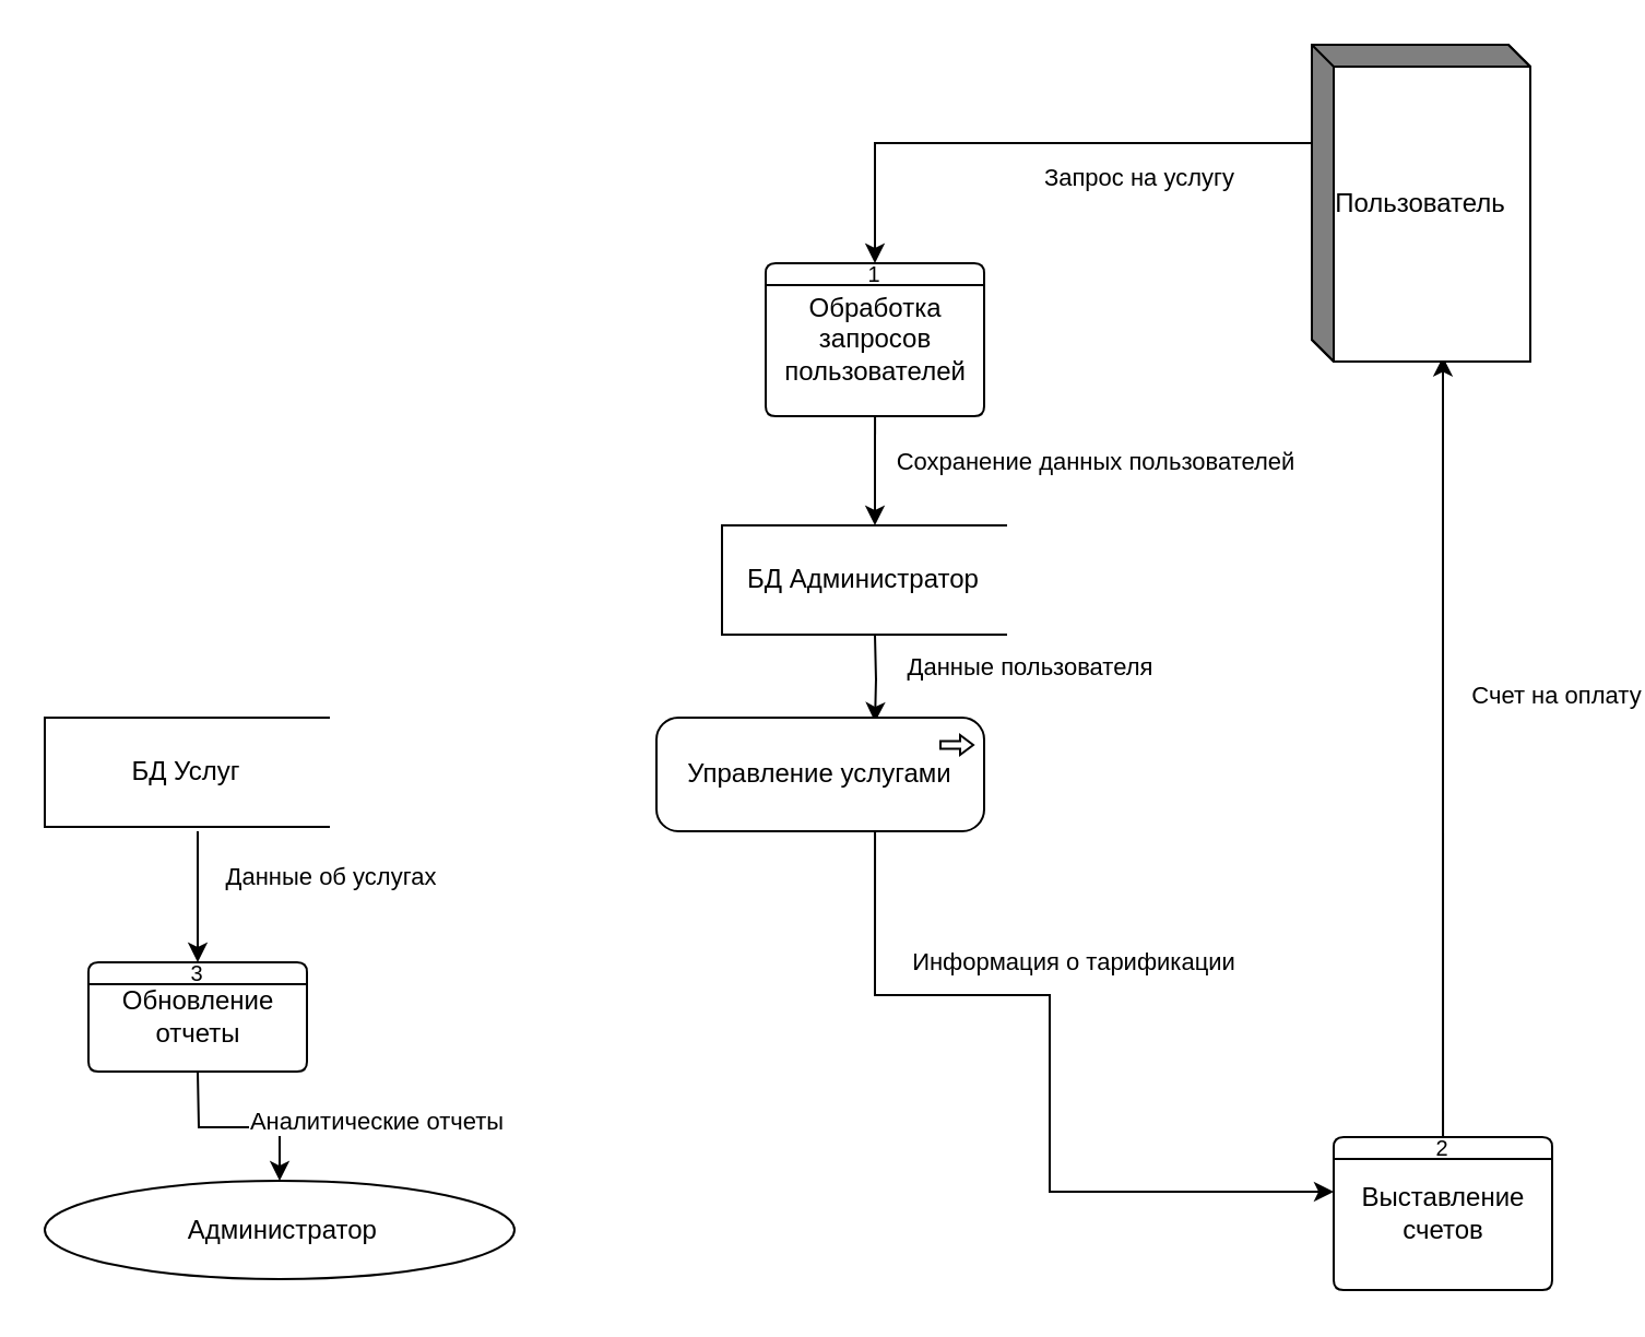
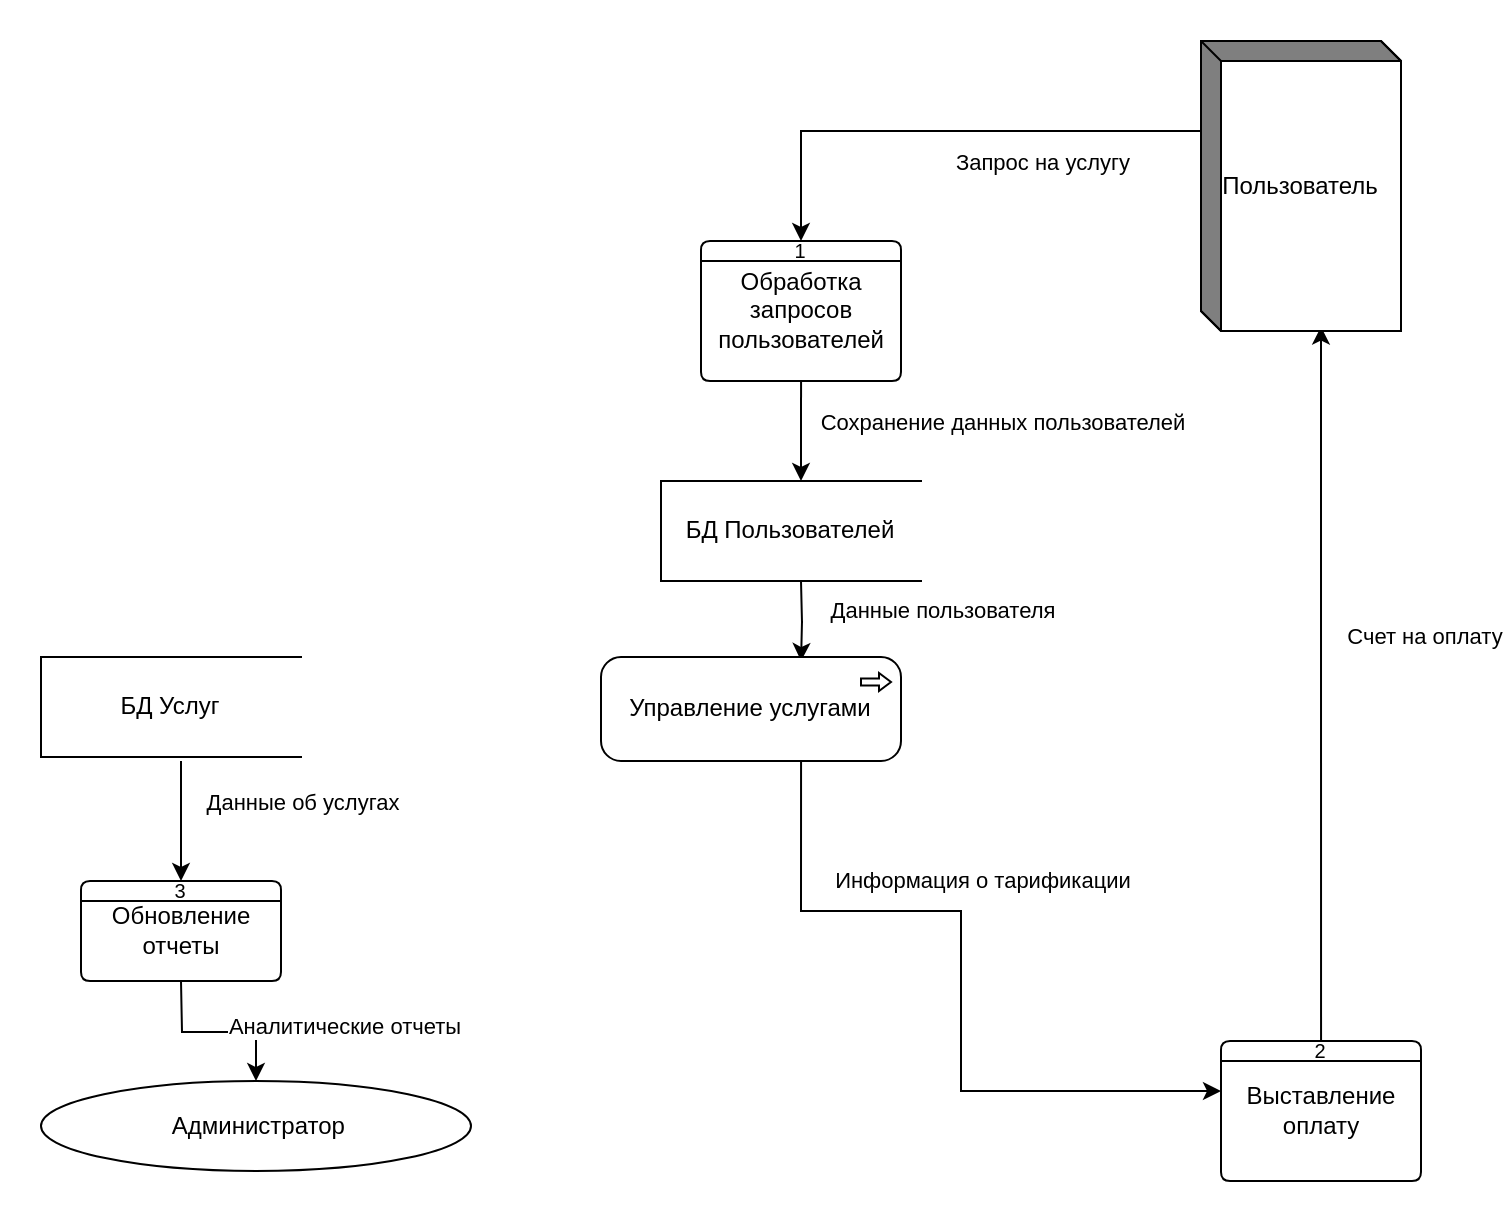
  <mxCell id="0" />
  <mxCell id="1" parent="0" />
  <mxCell id="2" style="edgeStyle=orthogonalEdgeStyle;rounded=0;orthogonalLoop=1;jettySize=auto;html=1;entryX=0.5;entryY=0;entryDx=0;entryDy=0;exitX=0;exitY=0;exitDx=0;exitDy=45;exitPerimeter=0;" parent="1" source="20" edge="1"><mxGeometry relative="1" as="geometry"><mxPoint x="400" y="120" as="targetPoint" /><mxPoint x="590" y="55" as="sourcePoint" /><Array as="points"><mxPoint x="400" y="65" /></Array></mxGeometry></mxCell>
  <mxCell id="3" value="Запрос на услугу" style="edgeLabel;html=1;align=center;verticalAlign=middle;resizable=0;points=[];" parent="2" vertex="1" connectable="0"><mxGeometry x="-0.474" y="-1" relative="1" as="geometry"><mxPoint x="-13" y="16" as="offset" /></mxGeometry></mxCell>
  <mxCell id="4" style="edgeStyle=orthogonalEdgeStyle;rounded=0;orthogonalLoop=1;jettySize=auto;html=1;" parent="1" edge="1"><mxGeometry relative="1" as="geometry"><mxPoint x="400.034" y="170" as="sourcePoint" /><mxPoint x="400" y="240" as="targetPoint" /></mxGeometry></mxCell>
  <mxCell id="5" value="Сохранение данных пользователей" style="edgeLabel;html=1;align=center;verticalAlign=middle;resizable=0;points=[];" parent="4" vertex="1" connectable="0"><mxGeometry x="-0.286" y="1" relative="1" as="geometry"><mxPoint x="99" y="15" as="offset" /></mxGeometry></mxCell>
  <mxCell id="6" style="edgeStyle=orthogonalEdgeStyle;rounded=0;orthogonalLoop=1;jettySize=auto;html=1;" parent="1" edge="1"><mxGeometry relative="1" as="geometry"><mxPoint x="400" y="290" as="sourcePoint" /><mxPoint x="400.034" y="330" as="targetPoint" /></mxGeometry></mxCell>
  <mxCell id="7" value="Данные пользователя" style="edgeLabel;html=1;align=center;verticalAlign=middle;resizable=0;points=[];" parent="6" vertex="1" connectable="0"><mxGeometry x="-0.3" y="1" relative="1" as="geometry"><mxPoint x="69" as="offset" /></mxGeometry></mxCell>
  <mxCell id="8" style="edgeStyle=orthogonalEdgeStyle;rounded=0;orthogonalLoop=1;jettySize=auto;html=1;entryX=0.6;entryY=0.985;entryDx=0;entryDy=0;entryPerimeter=0;" parent="1" target="20" edge="1"><mxGeometry relative="1" as="geometry"><Array as="points"><mxPoint x="660" y="230" /><mxPoint x="660" y="230" /></Array><mxPoint x="660.034" y="520" as="sourcePoint" /><mxPoint x="709.497" y="79.749" as="targetPoint" /></mxGeometry></mxCell>
  <mxCell id="9" value="Счет на оплату" style="edgeLabel;html=1;align=center;verticalAlign=middle;resizable=0;points=[];" parent="8" vertex="1" connectable="0"><mxGeometry x="0.129" y="-2" relative="1" as="geometry"><mxPoint x="49" as="offset" /></mxGeometry></mxCell>
  <mxCell id="10" style="edgeStyle=orthogonalEdgeStyle;rounded=0;orthogonalLoop=1;jettySize=auto;html=1;" parent="1" edge="1"><mxGeometry relative="1" as="geometry"><Array as="points"><mxPoint x="400" y="455" /><mxPoint x="480" y="455" /><mxPoint x="480" y="545" /></Array><mxPoint x="400.034" y="380" as="sourcePoint" /><mxPoint x="610" y="545" as="targetPoint" /></mxGeometry></mxCell>
  <mxCell id="11" value="Информация о тарификации" style="edgeLabel;html=1;align=center;verticalAlign=middle;resizable=0;points=[];" parent="10" vertex="1" connectable="0"><mxGeometry x="0.022" y="3" relative="1" as="geometry"><mxPoint x="7" y="-52" as="offset" /></mxGeometry></mxCell>
  <mxCell id="12" style="edgeStyle=orthogonalEdgeStyle;rounded=0;orthogonalLoop=1;jettySize=auto;html=1;entryX=0.5;entryY=0;entryDx=0;entryDy=0;" parent="1" edge="1"><mxGeometry relative="1" as="geometry"><mxPoint x="90" y="380" as="sourcePoint" /><mxPoint x="90" y="440" as="targetPoint" /></mxGeometry></mxCell>
  <mxCell id="13" value="Данные об услугах" style="edgeLabel;html=1;align=center;verticalAlign=middle;resizable=0;points=[];" parent="12" vertex="1" connectable="0"><mxGeometry x="-0.333" y="-1" relative="1" as="geometry"><mxPoint x="61" as="offset" /></mxGeometry></mxCell>
  <mxCell id="14" style="edgeStyle=orthogonalEdgeStyle;rounded=0;orthogonalLoop=1;jettySize=auto;html=1;entryX=0.5;entryY=0;entryDx=0;entryDy=0;" parent="1" target="16" edge="1"><mxGeometry relative="1" as="geometry"><mxPoint x="90" y="490" as="sourcePoint" /></mxGeometry></mxCell>
  <mxCell id="15" value="Аналитические отчеты" style="edgeLabel;html=1;align=center;verticalAlign=middle;resizable=0;points=[];" parent="14" vertex="1" connectable="0"><mxGeometry x="-0.08" y="3" relative="1" as="geometry"><mxPoint x="67" as="offset" /></mxGeometry></mxCell>
  <mxCell id="16" value="&amp;nbsp;Администратор" style="ellipse;whiteSpace=wrap;html=1;" parent="1" vertex="1"><mxGeometry x="20" y="540" width="215" height="45" as="geometry" /></mxCell>
- <mxCell id="17" value="БД Администратор" style="html=1;dashed=0;whiteSpace=wrap;shape=partialRectangle;right=0;" parent="1" vertex="1"><mxGeometry x="330" y="240" width="130" height="50" as="geometry" /></mxCell>
+ <mxCell id="17" value="БД Пользователей" style="html=1;dashed=0;whiteSpace=wrap;shape=partialRectangle;right=0;" parent="1" vertex="1"><mxGeometry x="330" y="240" width="130" height="50" as="geometry" /></mxCell>
  <mxCell id="18" value="Управление услугами" style="html=1;outlineConnect=0;whiteSpace=wrap;shape=mxgraph.archimate3.application;appType=proc;archiType=rounded;" parent="1" vertex="1"><mxGeometry x="300" y="328" width="150" height="52" as="geometry" /></mxCell>
  <mxCell id="19" value="БД Услуг" style="html=1;dashed=0;whiteSpace=wrap;shape=partialRectangle;right=0;" parent="1" vertex="1"><mxGeometry x="20" y="328" width="130" height="50" as="geometry" /></mxCell>
  <mxCell id="20" value="Пользователь" style="html=1;dashed=0;whiteSpace=wrap;shape=mxgraph.dfd.externalEntity" parent="1" vertex="1"><mxGeometry x="600" y="20" width="100" height="145" as="geometry" /></mxCell>
  <mxCell id="21" value="1" style="swimlane;fontStyle=0;childLayout=stackLayout;horizontal=1;startSize=10;fillColor=#ffffff;horizontalStack=0;resizeParent=1;resizeParentMax=0;resizeLast=0;collapsible=0;marginBottom=0;swimlaneFillColor=#ffffff;rounded=1;fontSize=10;movable=0;resizable=0;rotatable=0;deletable=0;editable=0;locked=1;connectable=0;" vertex="1" parent="1"><mxGeometry x="350" y="120" width="100" height="70" as="geometry" /></mxCell>
  <mxCell id="22" value="&lt;span style=&quot;text-wrap-mode: wrap;&quot;&gt;Обработка запросов пользователей&lt;/span&gt;" style="text;html=1;align=center;verticalAlign=middle;resizable=0;points=[];autosize=1;strokeColor=none;fillColor=none;fontFamily=Helvetica;fontSize=12;fontColor=default;fontStyle=0;horizontal=1;" vertex="1" parent="1"><mxGeometry x="350" y="140" width="100" height="30" as="geometry" /></mxCell>
  <mxCell id="23" value="2" style="swimlane;fontStyle=0;childLayout=stackLayout;horizontal=1;startSize=10;fillColor=#ffffff;horizontalStack=0;resizeParent=1;resizeParentMax=0;resizeLast=0;collapsible=0;marginBottom=0;swimlaneFillColor=#ffffff;rounded=1;strokeColor=default;align=center;verticalAlign=middle;fontFamily=Helvetica;fontSize=10;fontColor=default;movable=0;resizable=0;rotatable=0;deletable=0;editable=0;locked=1;connectable=0;" vertex="1" parent="1"><mxGeometry x="610" y="520" width="100" height="70" as="geometry" /></mxCell>
- <mxCell id="24" value="&lt;span style=&quot;text-wrap-mode: wrap;&quot;&gt;Выставление счетов&lt;/span&gt;" style="text;html=1;align=center;verticalAlign=middle;resizable=0;points=[];autosize=1;strokeColor=none;fillColor=none;fontFamily=Helvetica;fontSize=12;fontColor=default;fontStyle=0;horizontal=1;" vertex="1" parent="1"><mxGeometry x="590" y="540" width="140" height="30" as="geometry" /></mxCell>
+ <mxCell id="24" value="&lt;span style=&quot;text-wrap-mode: wrap;&quot;&gt;Выставление оплату&lt;/span&gt;" style="text;html=1;align=center;verticalAlign=middle;resizable=0;points=[];autosize=1;strokeColor=none;fillColor=none;fontFamily=Helvetica;fontSize=12;fontColor=default;fontStyle=0;horizontal=1;" vertex="1" parent="1"><mxGeometry x="590" y="540" width="140" height="30" as="geometry" /></mxCell>
  <mxCell id="25" value="3" style="swimlane;fontStyle=0;childLayout=stackLayout;horizontal=1;startSize=10;fillColor=#ffffff;horizontalStack=0;resizeParent=1;resizeParentMax=0;resizeLast=0;collapsible=0;marginBottom=0;swimlaneFillColor=#ffffff;rounded=1;strokeColor=default;align=center;verticalAlign=middle;fontFamily=Helvetica;fontSize=10;fontColor=default;movable=0;resizable=0;rotatable=0;deletable=0;editable=0;locked=1;connectable=0;" vertex="1" parent="1"><mxGeometry x="40" y="440" width="100" height="50" as="geometry" /></mxCell>
  <mxCell id="26" value="&lt;span style=&quot;text-wrap-mode: wrap;&quot;&gt;Обновление отчеты&lt;/span&gt;" style="text;html=1;align=center;verticalAlign=middle;resizable=0;points=[];autosize=1;strokeColor=none;fillColor=none;fontFamily=Helvetica;fontSize=12;fontColor=default;fontStyle=0;horizontal=1;" vertex="1" parent="1"><mxGeometry x="20" y="450" width="140" height="30" as="geometry" /></mxCell>
